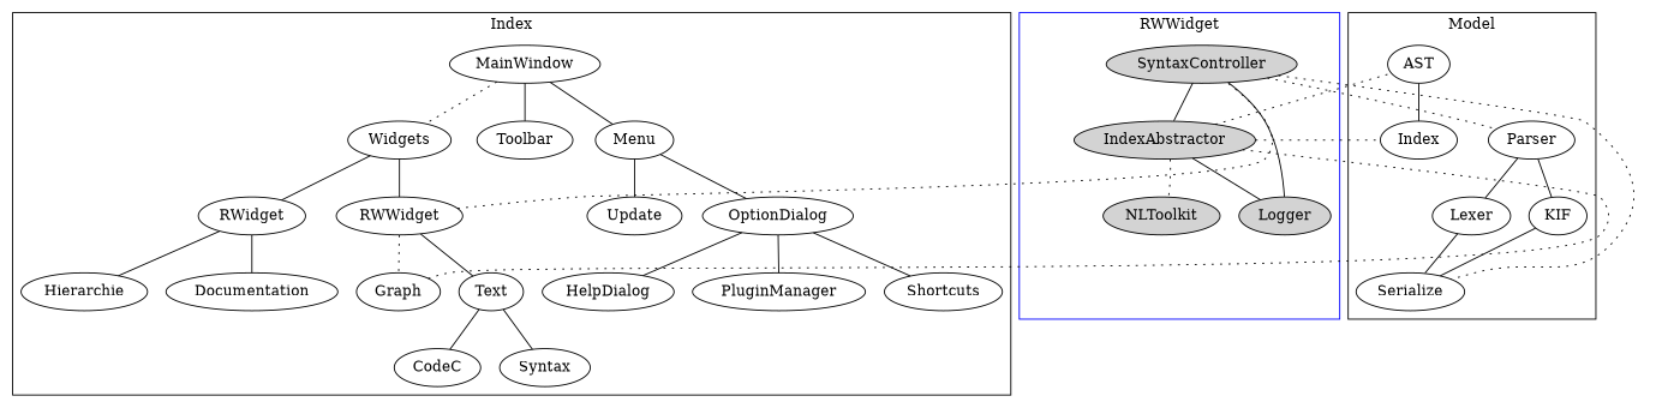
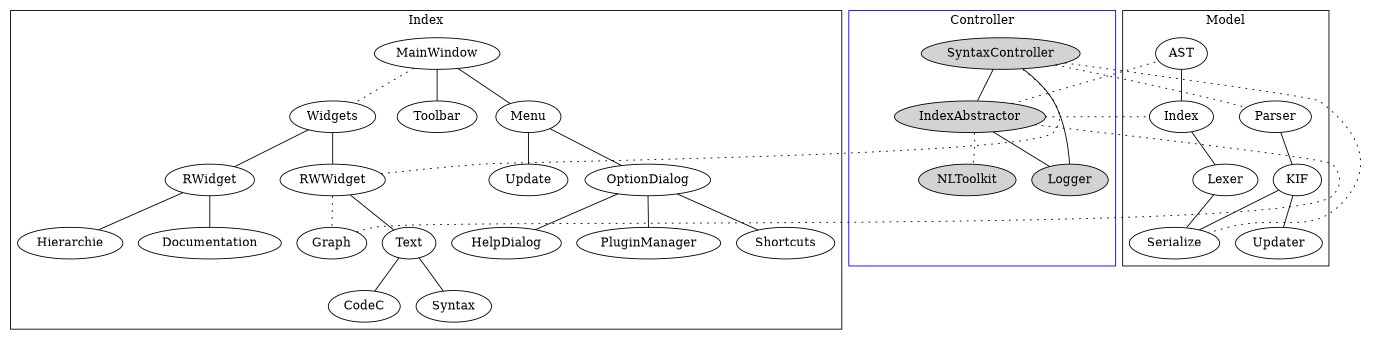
  graph {
    rankdir=LT
    n1 [label=MainWindow]
    n2 [label=Widgets]
    Toolbar
    Menu
    RWidget
    RWWidget
    Update
    n8 [label=OptionDialog]
    n9 [label=Hierarchie]
    n10 [label=Documentation]
    n11 [label="Graph"]
    n12 [label=Text]
    CodeC
    Syntax
    n15 [label=HelpDialog]
    PluginManager
    Shortcuts
    n18 [label=SyntaxController style=filled]
    n19 [label=IndexAbstractor style=filled]
    n20 [label=Logger style=filled]
    V1 [style=invis]
    n22 [label=NLToolkit style=filled]
    V2 [style=invis]
    V4 [style=invis]
    n25 [label=Parser]
    Lexer
    n27 [label=AST]
    n28 [label=KIF]
    Serialize
    Index
    V3 [style=invis]
+   n32 [label=Updater]
    subgraph cluster_1 {
      label=Index
      n1
      n2
      Toolbar
      Menu
      RWidget
      RWWidget
      Update
      n8
      n9
      n10
      n11
      n12
      CodeC
      Syntax
      n15
      PluginManager
      Shortcuts
    }
    subgraph cluster_2 {
      color=blue
-     label=RWWidget
+     label=Controller
      n18
      n19
      n20
      V1
      n22
      V2
      V4
    }
    subgraph cluster_3 {
      label=Model
      n25
      Lexer
      n27
      n28
      Serialize
      Index
      V3
+     n32
    }
    n1 -- n2 [style=dotted]
    n1 -- Toolbar
    n1 -- Menu
    n2 -- RWidget
    n2 -- RWWidget
    Menu -- Update
    Menu -- n8
    RWidget -- n9
    RWidget -- n10
    RWWidget -- n11 [style=dotted]
    RWWidget -- n12
    RWWidget -- n18 [constraint=false style=dotted]
    n8 -- n15
    n8 -- PluginManager
    n8 -- Shortcuts
    n11 -- n19 [constraint=false style=dotted]
    n12 -- CodeC
    n12 -- Syntax
    n18 -- n19
    n18 -- n20
    n18 -- n25 [constraint=false style=dotted]
    n18 -- Serialize [constraint=false style=dotted]
    n19 -- n20
    n19 -- V1 [style=invis]
    n19 -- n22 [style=invis]
    n19 -- n22 [constraint=false style=dotted]
    n19 -- n27 [constraint=false style=dotted]
    n19 -- Index [constraint=false style=dotted]
    V1 -- V2 [style=invis]
    n22 -- V4 [style=invis]
-   n25 -- Lexer
+   Index -- Lexer
    n25 -- n28
    Lexer -- Serialize
    n27 -- Index
    n28 -- Serialize
+   n28 -- n32
    Index -- V3 [style=invis]
    V3 -- V4 [style=invis]
  }
